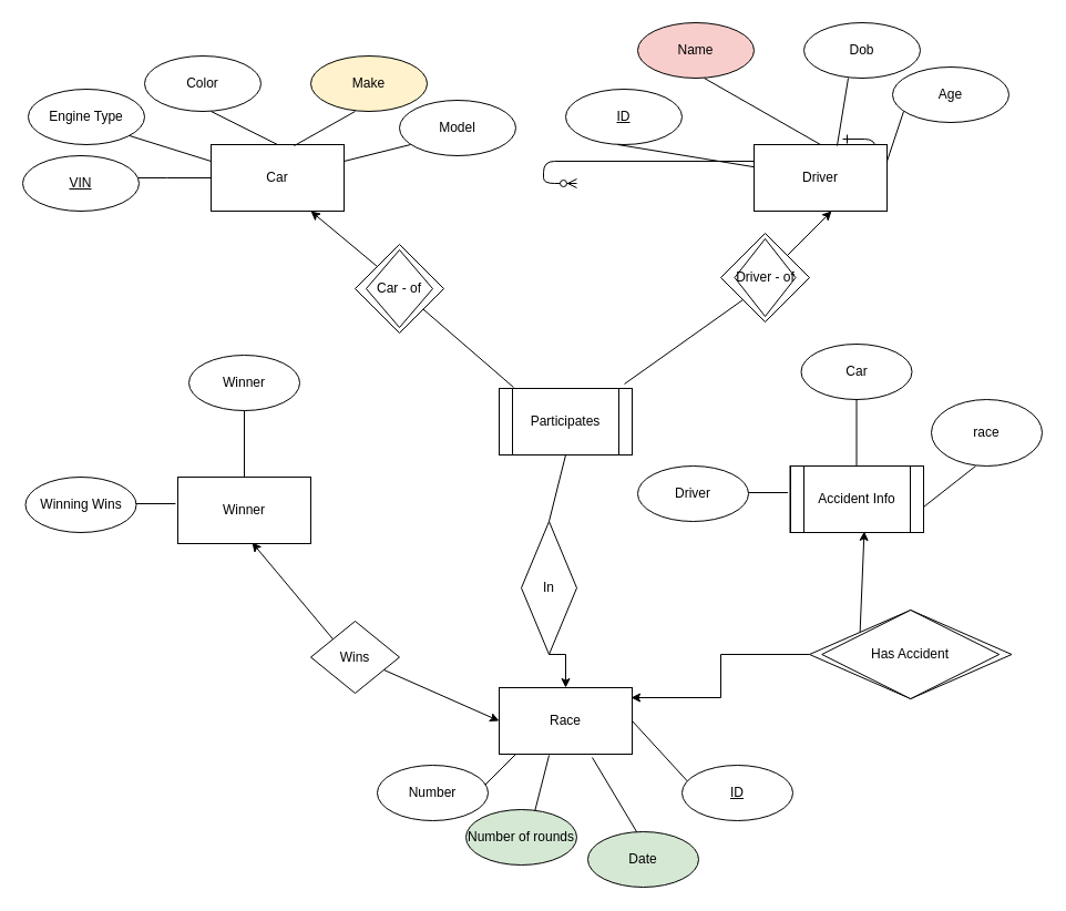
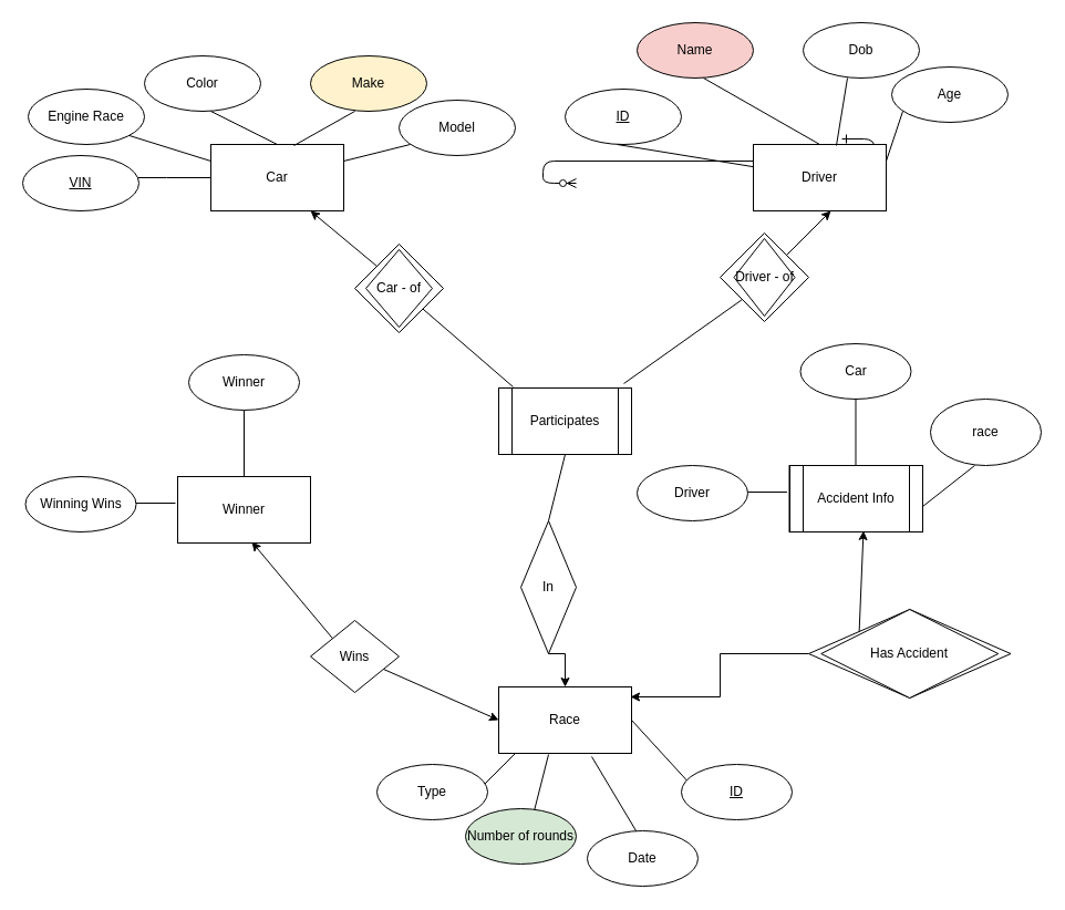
  <mxCell id="0" />
  <mxCell id="1" parent="0" />
  <mxCell id="2" value="" style="edgeStyle=entityRelationEdgeStyle;endArrow=ERzeroToMany;startArrow=ERone;endFill=1;startFill=0;" parent="1" edge="1"><mxGeometry width="100" height="100" relative="1" as="geometry"><mxPoint x="760" y="125" as="sourcePoint" /><mxPoint x="520" y="165" as="targetPoint" /></mxGeometry></mxCell>
  <mxCell id="3" value="Participates" style="rounded=0;whiteSpace=wrap;html=1;" vertex="1" parent="1"><mxGeometry x="450" y="350" width="120" height="60" as="geometry" /></mxCell>
  <mxCell id="4" value="Race" style="rounded=0;whiteSpace=wrap;html=1;" vertex="1" parent="1"><mxGeometry x="450" y="620" width="120" height="60" as="geometry" /></mxCell>
  <mxCell id="5" value="Car" style="rounded=0;whiteSpace=wrap;html=1;" vertex="1" parent="1"><mxGeometry x="190" y="130" width="120" height="60" as="geometry" /></mxCell>
  <mxCell id="6" value="Car-of" style="rhombus;whiteSpace=wrap;html=1;" vertex="1" parent="1"><mxGeometry x="320" y="220" width="80" height="80" as="geometry" /></mxCell>
  <mxCell id="7" value="Driver-of" style="rhombus;whiteSpace=wrap;html=1;" vertex="1" parent="1"><mxGeometry x="650" y="210" width="80" height="80" as="geometry" /></mxCell>
  <mxCell id="8" style="edgeStyle=orthogonalEdgeStyle;rounded=0;orthogonalLoop=1;jettySize=auto;html=1;exitX=0.5;exitY=1;exitDx=0;exitDy=0;entryX=0.5;entryY=0;entryDx=0;entryDy=0;" edge="1" parent="1" source="9" target="4"><mxGeometry relative="1" as="geometry" /></mxCell>
  <mxCell id="9" value="In" style="rhombus;whiteSpace=wrap;html=1;" vertex="1" parent="1"><mxGeometry x="470" y="470" width="50" height="120" as="geometry" /></mxCell>
  <mxCell id="10" value="Winner" style="rounded=0;whiteSpace=wrap;html=1;" vertex="1" parent="1"><mxGeometry x="160" y="430" width="120" height="60" as="geometry" /></mxCell>
  <mxCell id="11" value="Wins" style="rhombus;whiteSpace=wrap;html=1;" vertex="1" parent="1"><mxGeometry x="280" y="560" width="80" height="65" as="geometry" /></mxCell>
  <mxCell id="12" value="" style="endArrow=classic;html=1;rounded=0;entryX=0.5;entryY=1;entryDx=0;entryDy=0;" edge="1" parent="1" source="7"><mxGeometry width="50" height="50" relative="1" as="geometry"><mxPoint x="470" y="470" as="sourcePoint" /><mxPoint x="750" y="190" as="targetPoint" /></mxGeometry></mxCell>
  <mxCell id="13" value="" style="endArrow=classic;html=1;rounded=0;exitX=0;exitY=0;exitDx=0;exitDy=0;entryX=0.75;entryY=1;entryDx=0;entryDy=0;" edge="1" parent="1" source="6" target="5"><mxGeometry width="50" height="50" relative="1" as="geometry"><mxPoint x="470" y="470" as="sourcePoint" /><mxPoint x="520" y="420" as="targetPoint" /></mxGeometry></mxCell>
  <mxCell id="14" value="" style="endArrow=none;html=1;rounded=0;entryX=0.108;entryY=-0.017;entryDx=0;entryDy=0;entryPerimeter=0;" edge="1" parent="1" source="6" target="3"><mxGeometry width="50" height="50" relative="1" as="geometry"><mxPoint x="470" y="470" as="sourcePoint" /><mxPoint x="520" y="420" as="targetPoint" /></mxGeometry></mxCell>
  <mxCell id="15" value="" style="endArrow=none;html=1;rounded=0;entryX=0.942;entryY=-0.067;entryDx=0;entryDy=0;entryPerimeter=0;exitX=0;exitY=1;exitDx=0;exitDy=0;" edge="1" parent="1" source="7" target="3"><mxGeometry width="50" height="50" relative="1" as="geometry"><mxPoint x="519.997" y="260.003" as="sourcePoint" /><mxPoint x="601.5" y="330.44" as="targetPoint" /></mxGeometry></mxCell>
  <mxCell id="16" value="" style="endArrow=none;html=1;rounded=0;entryX=0.5;entryY=1;entryDx=0;entryDy=0;exitX=0.5;exitY=0;exitDx=0;exitDy=0;" edge="1" parent="1" source="9" target="3"><mxGeometry width="50" height="50" relative="1" as="geometry"><mxPoint x="470" y="470" as="sourcePoint" /><mxPoint x="520" y="420" as="targetPoint" /></mxGeometry></mxCell>
  <mxCell id="17" value="" style="endArrow=none;html=1;rounded=0;entryX=0;entryY=0.5;entryDx=0;entryDy=0;" edge="1" parent="1" target="5"><mxGeometry width="50" height="50" relative="1" as="geometry"><mxPoint x="110" y="160" as="sourcePoint" /><mxPoint x="130" y="120" as="targetPoint" /><Array as="points"><mxPoint x="150" y="160" /></Array></mxGeometry></mxCell>
  <mxCell id="18" value="" style="endArrow=none;html=1;rounded=0;entryX=0.5;entryY=0;entryDx=0;entryDy=0;" edge="1" parent="1" target="5"><mxGeometry width="50" height="50" relative="1" as="geometry"><mxPoint x="190" y="100" as="sourcePoint" /><mxPoint x="200" y="170" as="targetPoint" /><Array as="points"><mxPoint x="190" y="100" /></Array></mxGeometry></mxCell>
  <mxCell id="19" value="" style="endArrow=none;html=1;rounded=0;exitX=0.625;exitY=0.017;exitDx=0;exitDy=0;exitPerimeter=0;" edge="1" parent="1" source="5"><mxGeometry width="50" height="50" relative="1" as="geometry"><mxPoint x="470" y="260" as="sourcePoint" /><mxPoint x="320" y="100" as="targetPoint" /></mxGeometry></mxCell>
  <mxCell id="20" value="" style="endArrow=none;html=1;rounded=0;exitX=0;exitY=0.25;exitDx=0;exitDy=0;" edge="1" parent="1" source="5"><mxGeometry width="50" height="50" relative="1" as="geometry"><mxPoint x="470" y="260" as="sourcePoint" /><mxPoint x="110" y="120" as="targetPoint" /></mxGeometry></mxCell>
  <mxCell id="21" value="" style="endArrow=none;html=1;rounded=0;entryX=1;entryY=0.25;entryDx=0;entryDy=0;" edge="1" parent="1" target="5"><mxGeometry width="50" height="50" relative="1" as="geometry"><mxPoint x="370" y="130" as="sourcePoint" /><mxPoint x="510" y="190" as="targetPoint" /></mxGeometry></mxCell>
  <mxCell id="22" value="Model" style="ellipse;whiteSpace=wrap;html=1;" vertex="1" parent="1"><mxGeometry x="360" y="90" width="105" height="50" as="geometry" /></mxCell>
  <mxCell id="23" value="Make" style="ellipse;whiteSpace=wrap;html=1;fillColor=#fff2cc;" vertex="1" parent="1"><mxGeometry x="280" y="50" width="105" height="50" as="geometry" /></mxCell>
  <mxCell id="24" value="Color" style="ellipse;whiteSpace=wrap;html=1;" vertex="1" parent="1"><mxGeometry x="130" y="50" width="105" height="50" as="geometry" /></mxCell>
- <mxCell id="25" value="Engine Type" style="ellipse;whiteSpace=wrap;html=1;" vertex="1" parent="1"><mxGeometry x="25" y="80" width="105" height="50" as="geometry" /></mxCell>
+ <mxCell id="25" value="Engine Race" style="ellipse;whiteSpace=wrap;html=1;" vertex="1" parent="1"><mxGeometry x="25" y="80" width="105" height="50" as="geometry" /></mxCell>
  <mxCell id="26" value="&lt;u&gt;VIN&lt;/u&gt;" style="ellipse;whiteSpace=wrap;html=1;" vertex="1" parent="1"><mxGeometry x="20" y="140" width="105" height="50" as="geometry" /></mxCell>
  <mxCell id="27" value="Driver" style="rounded=0;whiteSpace=wrap;html=1;" vertex="1" parent="1"><mxGeometry x="680" y="130" width="120" height="60" as="geometry" /></mxCell>
  <mxCell id="28" value="" style="endArrow=none;html=1;rounded=0;entryX=0.5;entryY=0;entryDx=0;entryDy=0;" edge="1" parent="1" target="27"><mxGeometry width="50" height="50" relative="1" as="geometry"><mxPoint x="635" y="70" as="sourcePoint" /><mxPoint x="645" y="140" as="targetPoint" /><Array as="points"><mxPoint x="635" y="70" /></Array></mxGeometry></mxCell>
  <mxCell id="29" value="" style="endArrow=none;html=1;rounded=0;exitX=0.625;exitY=0.017;exitDx=0;exitDy=0;exitPerimeter=0;" edge="1" parent="1" source="27"><mxGeometry width="50" height="50" relative="1" as="geometry"><mxPoint x="915" y="230" as="sourcePoint" /><mxPoint x="765" y="70" as="targetPoint" /></mxGeometry></mxCell>
  <mxCell id="30" value="" style="endArrow=none;html=1;rounded=0;entryX=1;entryY=0.25;entryDx=0;entryDy=0;" edge="1" parent="1" target="27"><mxGeometry width="50" height="50" relative="1" as="geometry"><mxPoint x="815" y="100" as="sourcePoint" /><mxPoint x="955" y="160" as="targetPoint" /></mxGeometry></mxCell>
  <mxCell id="31" value="Age" style="ellipse;whiteSpace=wrap;html=1;" vertex="1" parent="1"><mxGeometry x="805" y="60" width="105" height="50" as="geometry" /></mxCell>
  <mxCell id="32" value="Dob" style="ellipse;whiteSpace=wrap;html=1;" vertex="1" parent="1"><mxGeometry x="725" y="20" width="105" height="50" as="geometry" /></mxCell>
  <mxCell id="33" value="Name" style="ellipse;whiteSpace=wrap;html=1;fillColor=#f8cecc;" vertex="1" parent="1"><mxGeometry x="575" y="20" width="105" height="50" as="geometry" /></mxCell>
  <mxCell id="34" value="&lt;u&gt;ID&lt;/u&gt;" style="ellipse;whiteSpace=wrap;html=1;" vertex="1" parent="1"><mxGeometry x="510" y="80" width="105" height="50" as="geometry" /></mxCell>
  <mxCell id="35" value="" style="endArrow=none;html=1;rounded=0;exitX=0.448;exitY=1;exitDx=0;exitDy=0;exitPerimeter=0;" edge="1" parent="1" source="34" target="27"><mxGeometry width="50" height="50" relative="1" as="geometry"><mxPoint x="460" y="340" as="sourcePoint" /><mxPoint x="510" y="290" as="targetPoint" /><Array as="points" /></mxGeometry></mxCell>
  <mxCell id="36" value="" style="endArrow=none;html=1;rounded=0;" edge="1" parent="1"><mxGeometry width="50" height="50" relative="1" as="geometry"><mxPoint x="220" y="430" as="sourcePoint" /><mxPoint x="220" y="370" as="targetPoint" /></mxGeometry></mxCell>
  <mxCell id="37" value="" style="endArrow=classic;html=1;rounded=0;entryX=0;entryY=0.5;entryDx=0;entryDy=0;" edge="1" parent="1" source="11" target="4"><mxGeometry width="50" height="50" relative="1" as="geometry"><mxPoint x="460" y="560" as="sourcePoint" /><mxPoint x="380" y="670" as="targetPoint" /></mxGeometry></mxCell>
  <mxCell id="38" value="" style="endArrow=classic;html=1;rounded=0;entryX=0.558;entryY=0.983;entryDx=0;entryDy=0;exitX=0;exitY=0;exitDx=0;exitDy=0;entryPerimeter=0;" edge="1" parent="1" source="11" target="10"><mxGeometry width="50" height="50" relative="1" as="geometry"><mxPoint x="358.889" y="621.111" as="sourcePoint" /><mxPoint x="460" y="660" as="targetPoint" /></mxGeometry></mxCell>
  <mxCell id="39" value="" style="endArrow=none;html=1;rounded=0;exitX=-0.017;exitY=0.4;exitDx=0;exitDy=0;exitPerimeter=0;" edge="1" parent="1" source="10"><mxGeometry width="50" height="50" relative="1" as="geometry"><mxPoint x="230" y="440" as="sourcePoint" /><mxPoint x="90" y="454" as="targetPoint" /><Array as="points" /></mxGeometry></mxCell>
  <mxCell id="40" value="" style="endArrow=none;html=1;rounded=0;entryX=0.375;entryY=1.017;entryDx=0;entryDy=0;entryPerimeter=0;" edge="1" parent="1" target="4"><mxGeometry width="50" height="50" relative="1" as="geometry"><mxPoint x="480" y="740" as="sourcePoint" /><mxPoint x="520" y="680" as="targetPoint" /></mxGeometry></mxCell>
  <mxCell id="41" value="" style="endArrow=none;html=1;rounded=0;exitX=1;exitY=0.5;exitDx=0;exitDy=0;" edge="1" parent="1" source="4"><mxGeometry width="50" height="50" relative="1" as="geometry"><mxPoint x="575" y="760" as="sourcePoint" /><mxPoint x="625" y="710" as="targetPoint" /></mxGeometry></mxCell>
  <mxCell id="42" value="" style="endArrow=none;html=1;rounded=0;" edge="1" parent="1"><mxGeometry width="50" height="50" relative="1" as="geometry"><mxPoint x="415" y="730" as="sourcePoint" /><mxPoint x="465" y="680" as="targetPoint" /></mxGeometry></mxCell>
  <mxCell id="43" value="" style="endArrow=none;html=1;rounded=0;entryX=0.7;entryY=1.05;entryDx=0;entryDy=0;entryPerimeter=0;" edge="1" parent="1" target="4"><mxGeometry width="50" height="50" relative="1" as="geometry"><mxPoint x="580" y="760" as="sourcePoint" /><mxPoint x="560" y="700" as="targetPoint" /></mxGeometry></mxCell>
  <mxCell id="44" value="Winner" style="ellipse;whiteSpace=wrap;html=1;" vertex="1" parent="1"><mxGeometry x="170" y="320" width="100" height="50" as="geometry" /></mxCell>
  <mxCell id="45" value="Winning Wins" style="ellipse;whiteSpace=wrap;html=1;" vertex="1" parent="1"><mxGeometry x="22.5" y="430" width="100" height="50" as="geometry" /></mxCell>
  <mxCell id="46" value="Number of rounds" style="ellipse;whiteSpace=wrap;html=1;fillColor=#d5e8d4;" vertex="1" parent="1"><mxGeometry x="420" y="730" width="100" height="50" as="geometry" /></mxCell>
- <mxCell id="47" value="Number" style="ellipse;whiteSpace=wrap;html=1;" vertex="1" parent="1"><mxGeometry x="340" y="690" width="100" height="50" as="geometry" /></mxCell>
+ <mxCell id="47" value="Type" style="ellipse;whiteSpace=wrap;html=1;" vertex="1" parent="1"><mxGeometry x="340" y="690" width="100" height="50" as="geometry" /></mxCell>
  <mxCell id="48" value="&lt;u&gt;ID&lt;/u&gt;" style="ellipse;whiteSpace=wrap;html=1;" vertex="1" parent="1"><mxGeometry x="615" y="690" width="100" height="50" as="geometry" /></mxCell>
- <mxCell id="49" value="Date" style="ellipse;whiteSpace=wrap;html=1;fillColor=#d5e8d4;" vertex="1" parent="1"><mxGeometry x="530" y="750" width="100" height="50" as="geometry" /></mxCell>
+ <mxCell id="49" value="Date" style="ellipse;whiteSpace=wrap;html=1;" vertex="1" parent="1"><mxGeometry x="530" y="750" width="100" height="50" as="geometry" /></mxCell>
  <mxCell id="50" value="AccidentInfo" style="rounded=0;whiteSpace=wrap;html=1;" vertex="1" parent="1"><mxGeometry x="712.5" y="420" width="120" height="60" as="geometry" /></mxCell>
  <mxCell id="51" style="edgeStyle=orthogonalEdgeStyle;rounded=0;orthogonalLoop=1;jettySize=auto;html=1;entryX=0.992;entryY=0.15;entryDx=0;entryDy=0;entryPerimeter=0;" edge="1" parent="1" source="52" target="4"><mxGeometry relative="1" as="geometry" /></mxCell>
  <mxCell id="52" value="HasAccident" style="rhombus;whiteSpace=wrap;html=1;" vertex="1" parent="1"><mxGeometry x="730" y="550" width="182.5" height="80" as="geometry" /></mxCell>
  <mxCell id="53" value="" style="endArrow=none;html=1;rounded=0;" edge="1" parent="1"><mxGeometry width="50" height="50" relative="1" as="geometry"><mxPoint x="772.5" y="420" as="sourcePoint" /><mxPoint x="772.5" y="360" as="targetPoint" /></mxGeometry></mxCell>
  <mxCell id="54" value="" style="endArrow=classic;html=1;rounded=0;entryX=0.558;entryY=0.983;entryDx=0;entryDy=0;exitX=0;exitY=0;exitDx=0;exitDy=0;entryPerimeter=0;" edge="1" parent="1" source="52" target="50"><mxGeometry width="50" height="50" relative="1" as="geometry"><mxPoint x="911.389" y="611.111" as="sourcePoint" /><mxPoint x="1012.5" y="650" as="targetPoint" /></mxGeometry></mxCell>
  <mxCell id="55" value="" style="endArrow=none;html=1;rounded=0;exitX=-0.017;exitY=0.4;exitDx=0;exitDy=0;exitPerimeter=0;" edge="1" parent="1" source="50"><mxGeometry width="50" height="50" relative="1" as="geometry"><mxPoint x="782.5" y="430" as="sourcePoint" /><mxPoint x="642.5" y="444" as="targetPoint" /><Array as="points" /></mxGeometry></mxCell>
  <mxCell id="56" value="Car" style="ellipse;whiteSpace=wrap;html=1;" vertex="1" parent="1"><mxGeometry x="722.5" y="310" width="100" height="50" as="geometry" /></mxCell>
  <mxCell id="57" value="Driver" style="ellipse;whiteSpace=wrap;html=1;" vertex="1" parent="1"><mxGeometry x="575" y="420" width="100" height="50" as="geometry" /></mxCell>
  <mxCell id="58" value="" style="endArrow=none;html=1;rounded=0;exitX=1.004;exitY=0.617;exitDx=0;exitDy=0;exitPerimeter=0;" edge="1" parent="1" source="50"><mxGeometry width="50" height="50" relative="1" as="geometry"><mxPoint x="440" y="540" as="sourcePoint" /><mxPoint x="880" y="420" as="targetPoint" /></mxGeometry></mxCell>
  <mxCell id="59" value="race&lt;br&gt;" style="ellipse;whiteSpace=wrap;html=1;" vertex="1" parent="1"><mxGeometry x="840" y="360" width="100" height="60" as="geometry" /></mxCell>
  <mxCell id="60" value="Participates" style="shape=process;whiteSpace=wrap;html=1;backgroundOutline=1;" vertex="1" parent="1"><mxGeometry x="450" y="350" width="120" height="60" as="geometry" /></mxCell>
  <mxCell id="61" value="Driver - of" style="rhombus;whiteSpace=wrap;html=1;" vertex="1" parent="1"><mxGeometry x="662.5" y="215" width="55" height="70" as="geometry" /></mxCell>
  <mxCell id="62" value="Car - of" style="rhombus;whiteSpace=wrap;html=1;" vertex="1" parent="1"><mxGeometry x="330" y="225" width="60" height="70" as="geometry" /></mxCell>
  <mxCell id="63" value="Accident Info" style="shape=process;whiteSpace=wrap;html=1;backgroundOutline=1;" vertex="1" parent="1"><mxGeometry x="713" y="420" width="120" height="60" as="geometry" /></mxCell>
  <mxCell id="64" value="Has Accident" style="rhombus;whiteSpace=wrap;html=1;" vertex="1" parent="1"><mxGeometry x="741.25" y="550" width="160" height="80" as="geometry" /></mxCell>
